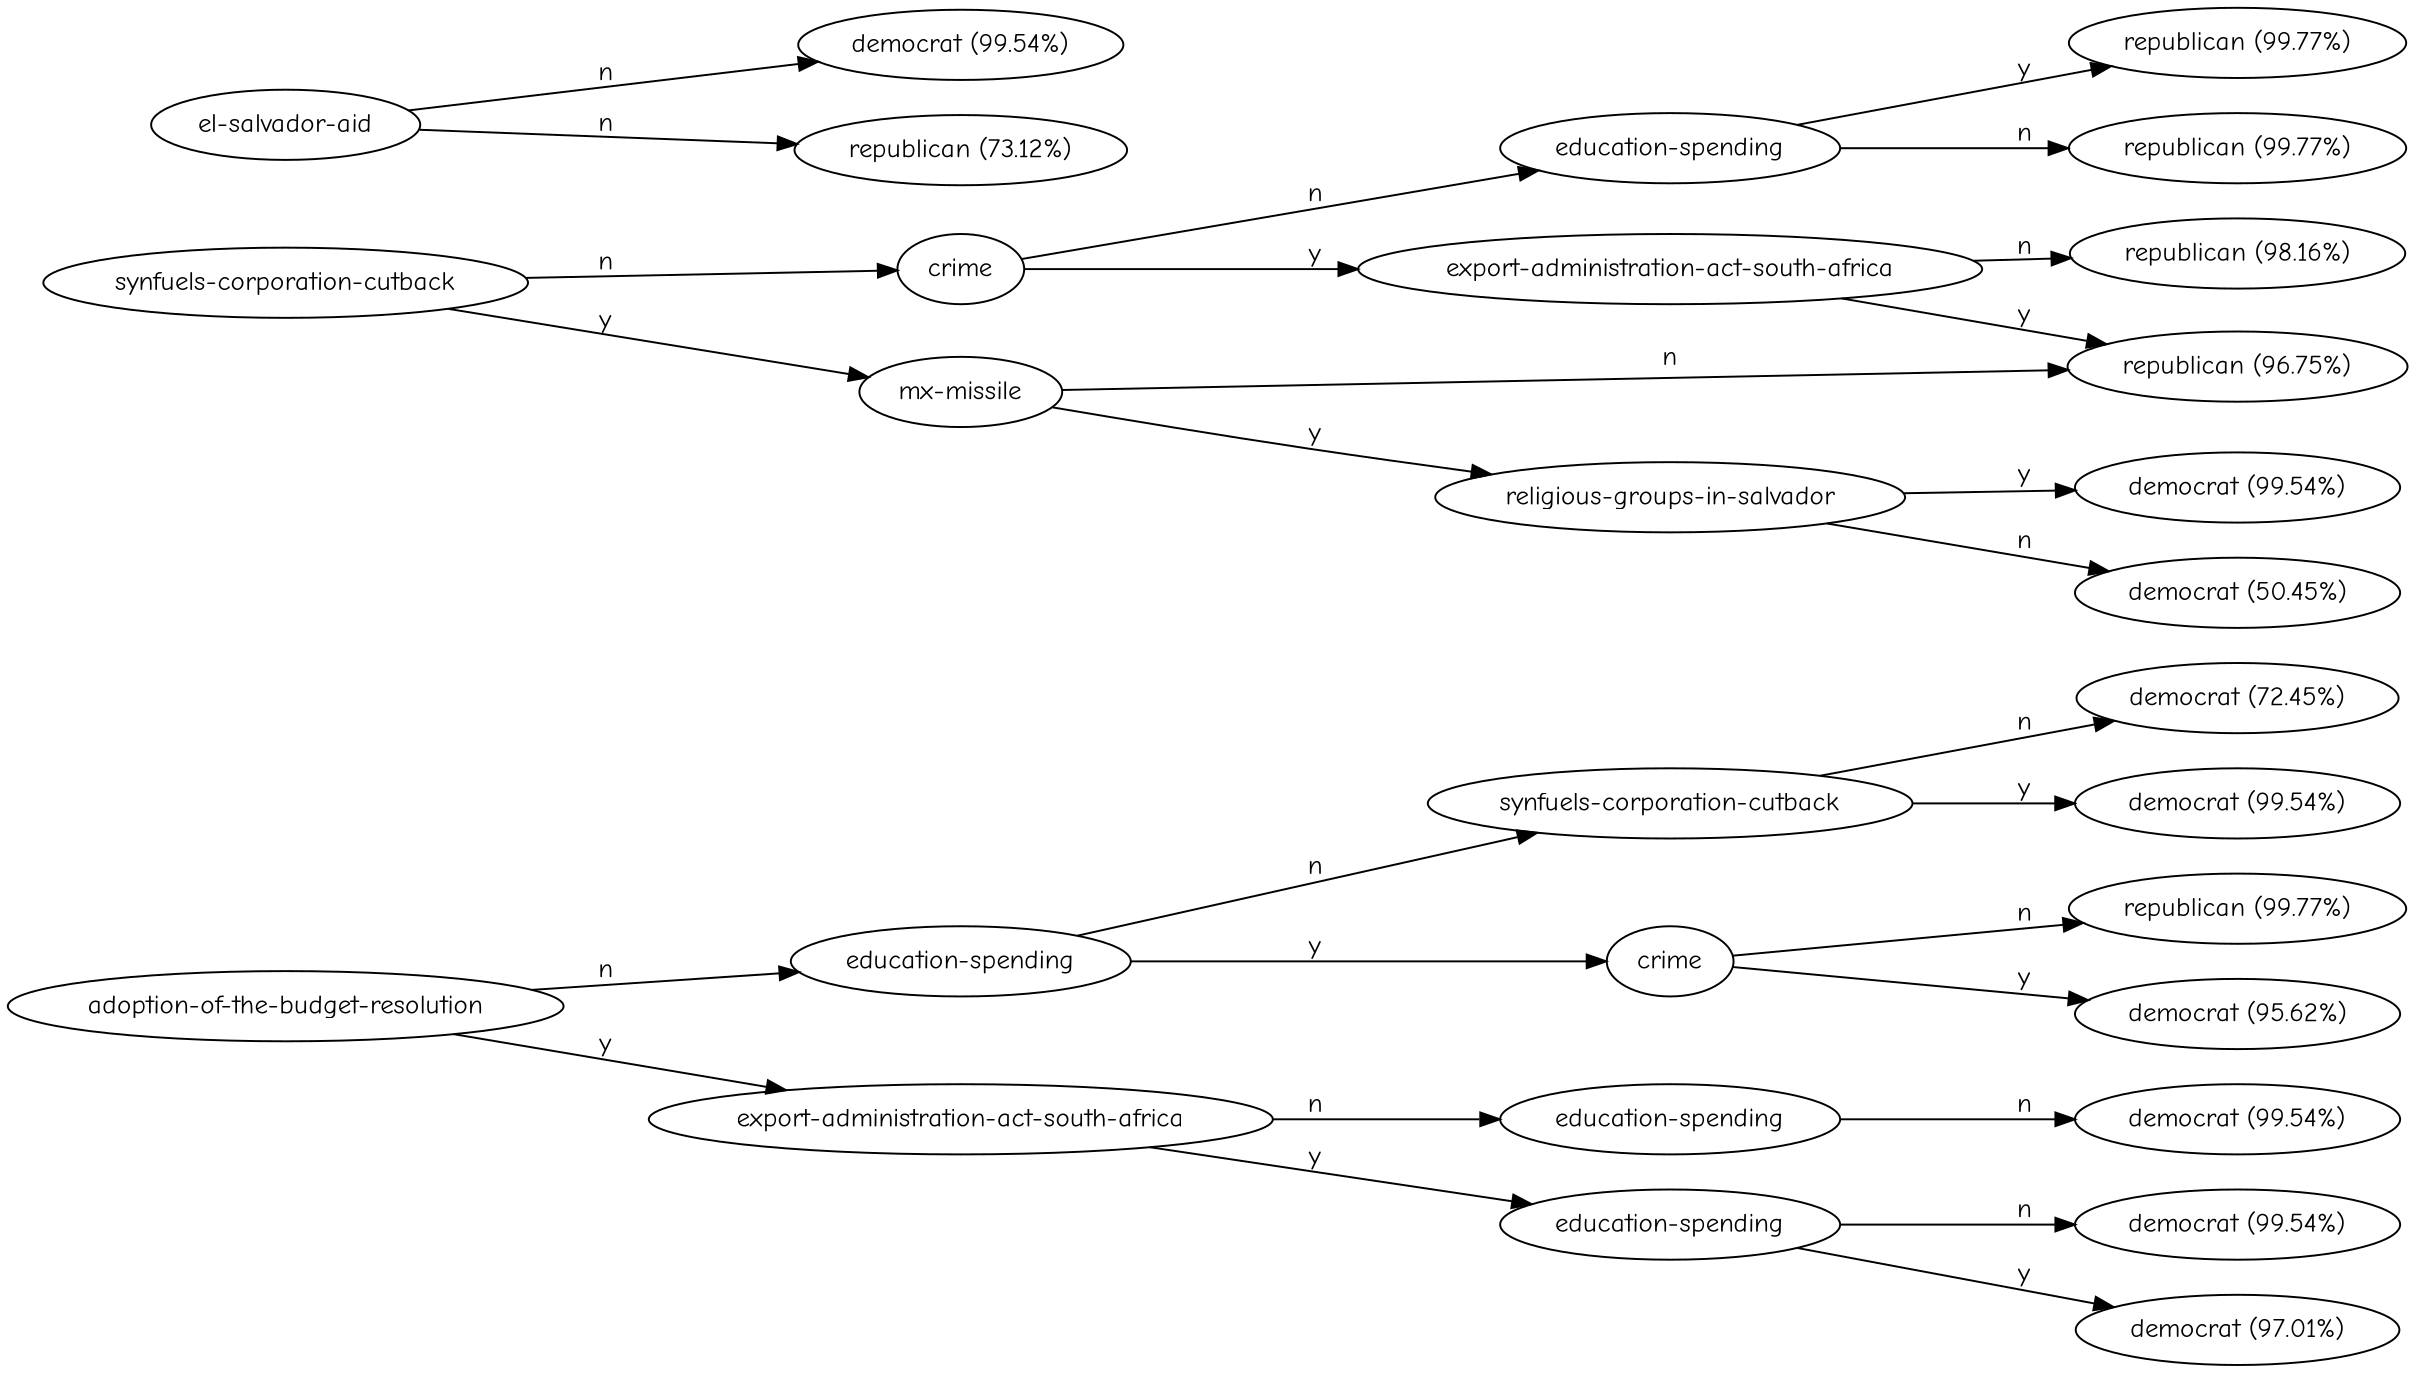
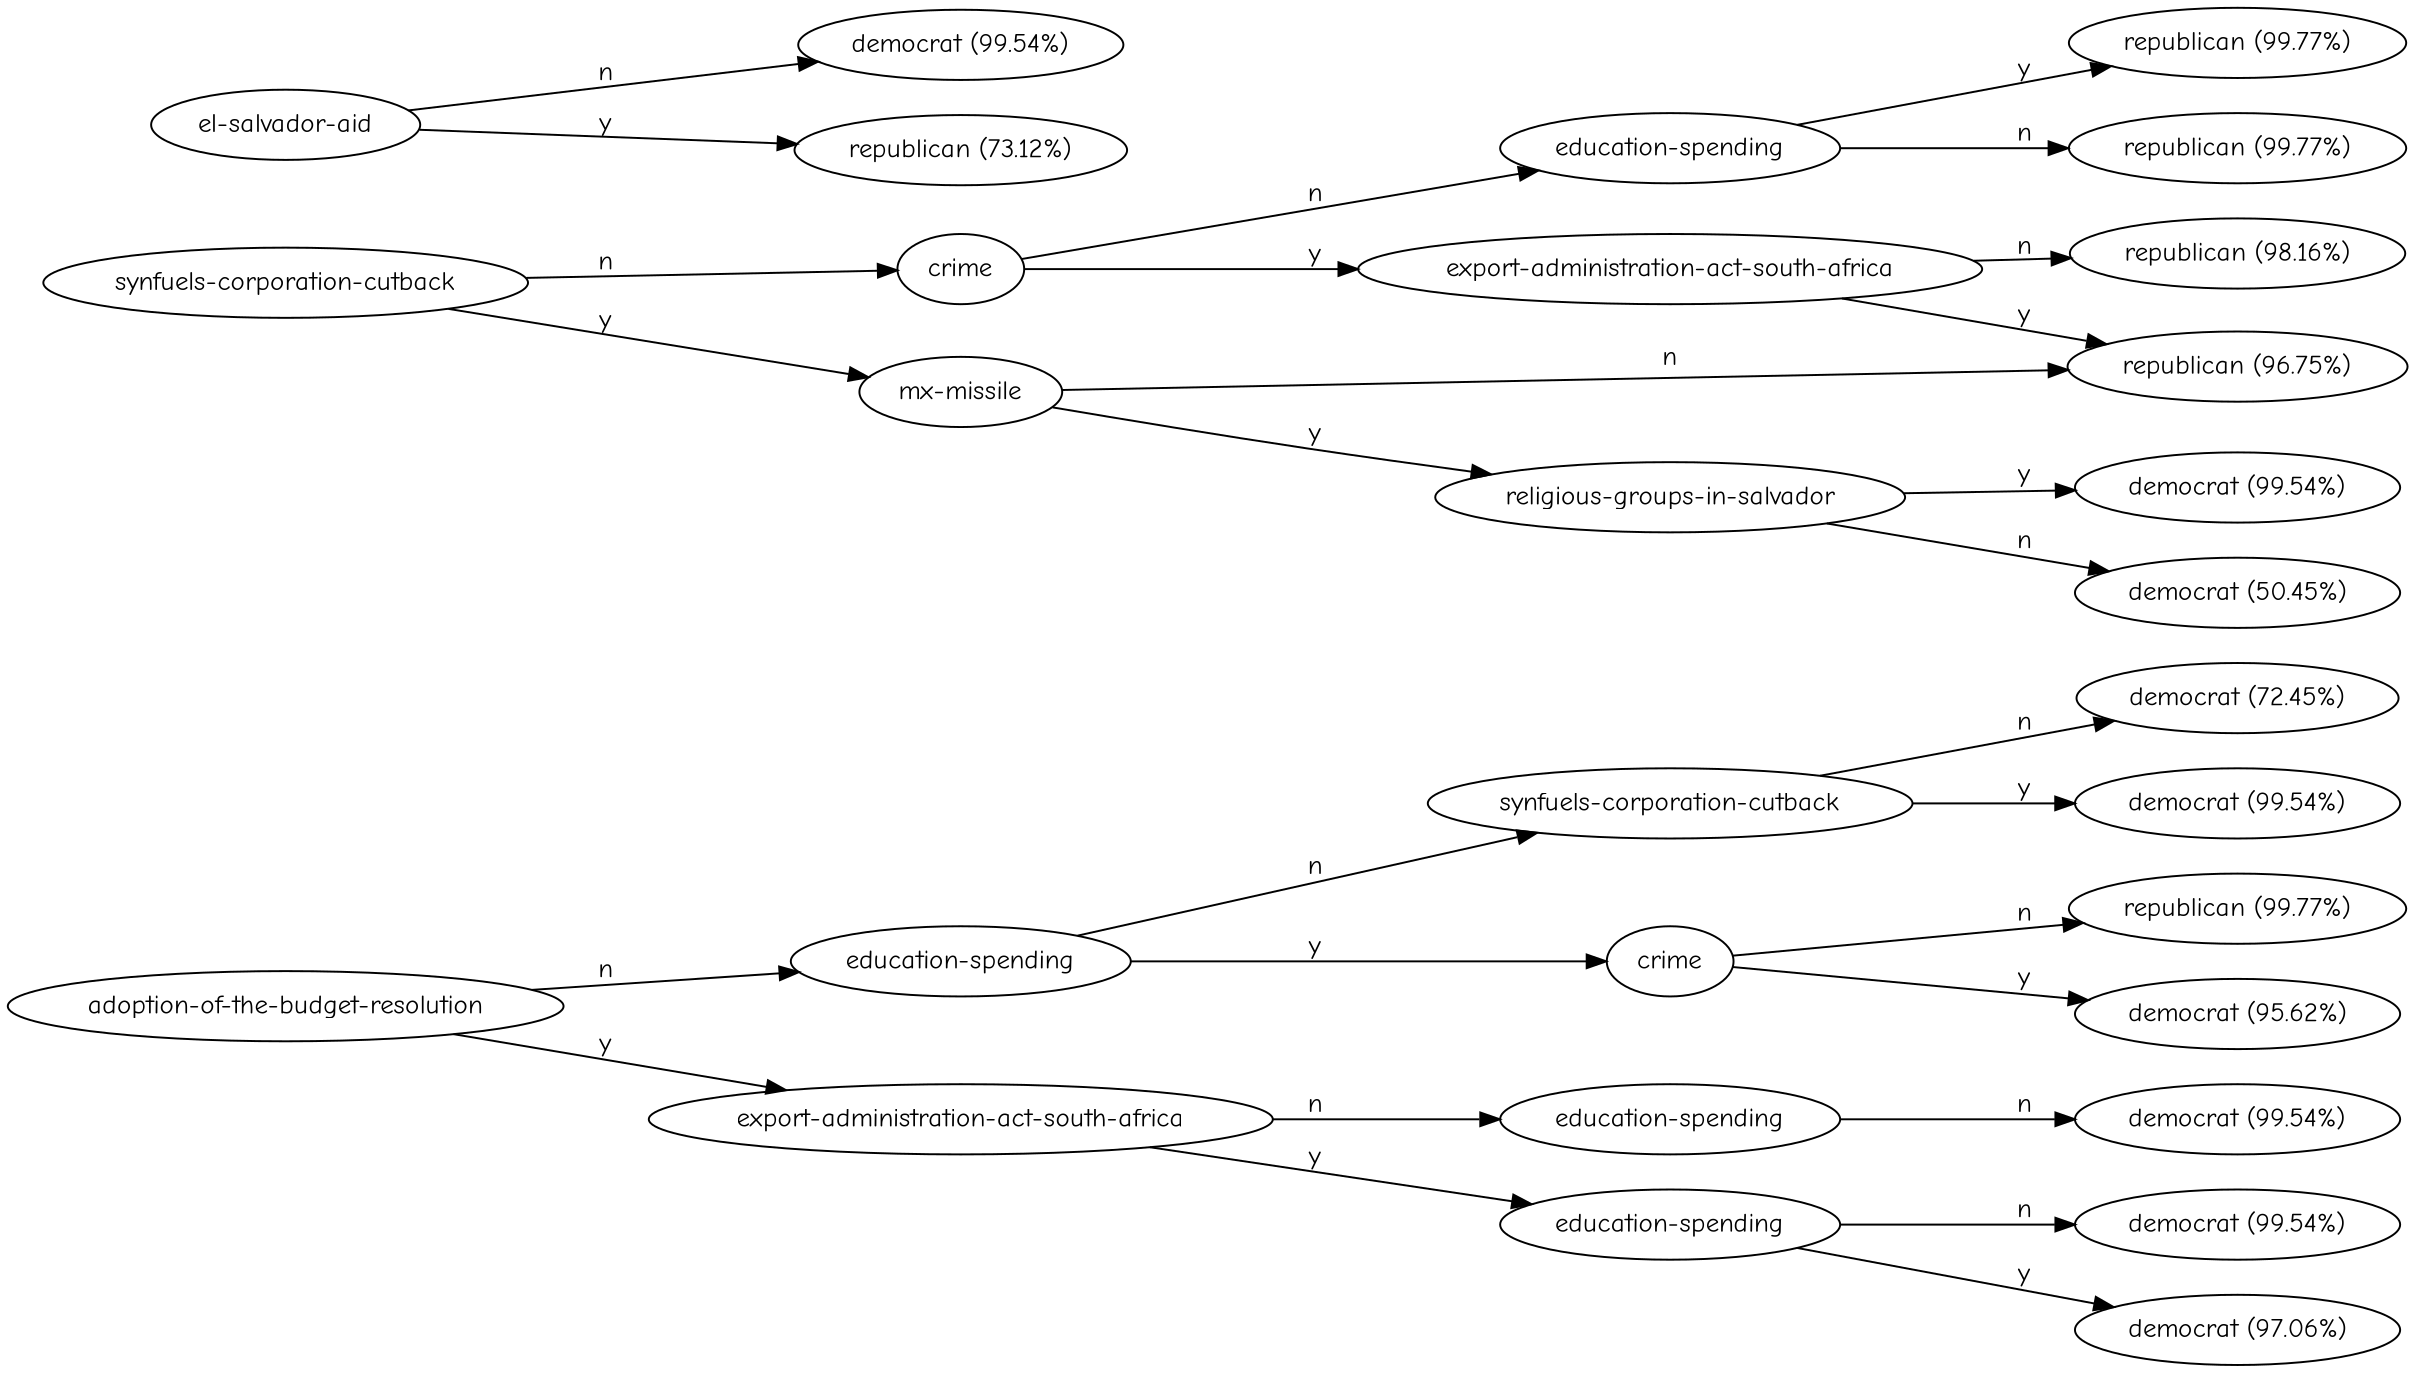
  digraph {
    fontname="Comic Neue"
    rankdir=LR
    node [fontname="Comic Neue" shape=oval]
    edge [fontname="Comic Neue"]
    n1 [label="adoption-of-the-budget-resolution"]
    n2 [label="education-spending"]
    n3 [label="export-administration-act-south-africa"]
    n4 [label="synfuels-corporation-cutback"]
    n5 [label=crime]
    n6 [label="mx-missile"]
    n7 [label="synfuels-corporation-cutback"]
    n8 [label=crime]
    n9 [label="education-spending"]
    n10 [label="education-spending"]
    n11 [label="democrat (72.45%)"]
    n12 [label="democrat (99.54%)"]
    n13 [label="republican (99.77%)"]
    n14 [label="democrat (95.62%)"]
    n15 [label="democrat (99.54%)"]
    n16 [label="democrat (99.54%)"]
-   n17 [label="democrat (97.01%)"]
+   n17 [label="democrat (97.06%)"]
    n18 [label="education-spending"]
    n19 [label="export-administration-act-south-africa"]
    n20 [label="republican (96.75%)"]
    n21 [label="religious-groups-in-salvador"]
    n22 [label="republican (99.77%)"]
    n23 [label="republican (99.77%)"]
    n24 [label="republican (98.16%)"]
    n25 [label="el-salvador-aid"]
    n26 [label="democrat (99.54%)"]
    n27 [label="republican (73.12%)"]
    n28 [label="democrat (50.45%)"]
    n29 [label="democrat (99.54%)"]
    n1 -> n2 [label=n]
    n1 -> n3 [label=y]
    n2 -> n7 [label=n]
    n2 -> n8 [label=y]
    n3 -> n9 [label=n]
    n3 -> n10 [label=y]
    n4 -> n5 [label=n]
    n4 -> n6 [label=y]
    n5 -> n18 [label=n]
    n5 -> n19 [label=y]
    n6 -> n20 [label=n]
    n6 -> n21 [label=y]
    n7 -> n11 [label=n]
    n7 -> n12 [label=y]
    n8 -> n13 [label=n]
    n8 -> n14 [label=y]
    n9 -> n15 [label=n]
    n10 -> n16 [label=n]
    n10 -> n17 [label=y]
    n18 -> n22 [label=n]
    n18 -> n23 [label=y]
    n19 -> n20 [label=y]
    n19 -> n24 [label=n]
    n21 -> n28 [label=n]
    n21 -> n29 [label=y]
    n25 -> n26 [label=n]
-   n25 -> n27 [label=n]
+   n25 -> n27 [label=y]
  }
